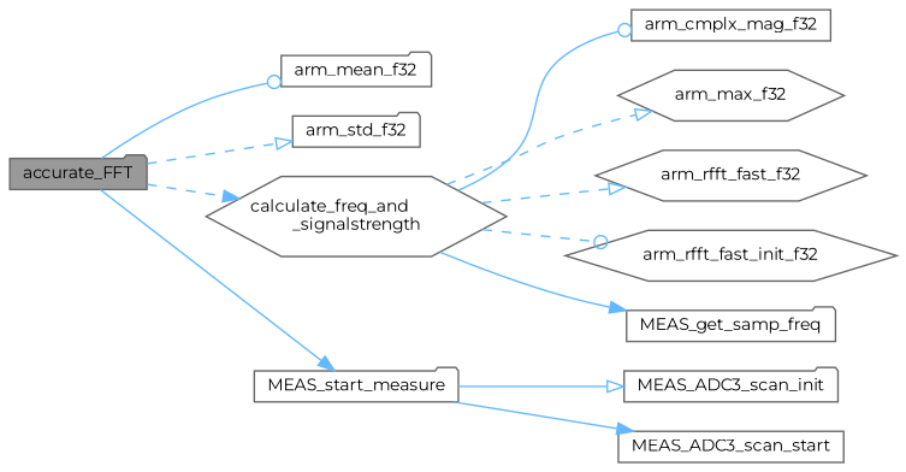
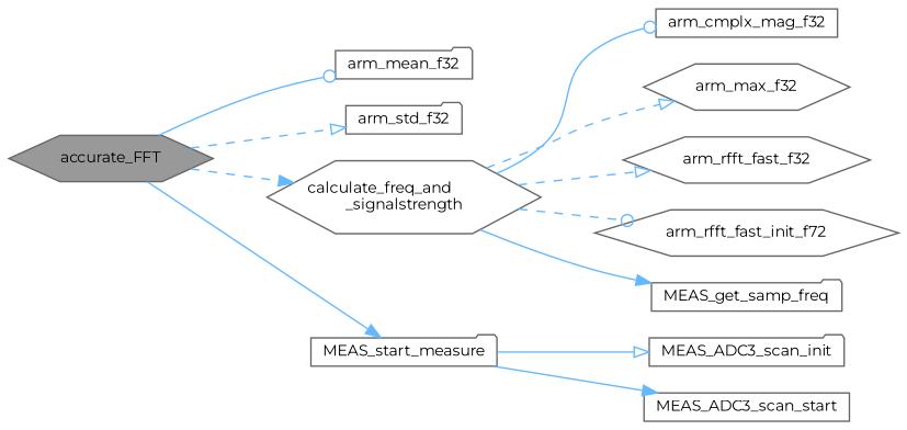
  digraph {
    fontname=Montserrat
    rankdir=LR
    node [color=grey40 fillcolor=white fontname=Montserrat fontsize=10 shape=hexagon style=filled]
    edge [arrowhead=onormal color=steelblue1 fontname=Montserrat fontsize=10 labelfontname=Helvetica labelfontsize=10 style=solid]
-   n1 [color=gray40 fillcolor=grey60 fontcolor=black height=0.2 label=accurate_FFT shape=folder width=0.4]
+   n1 [color=gray40 fillcolor=grey60 fontcolor=black height=0.2 label=accurate_FFT width=0.4]
    n2 [height=0.2 label=arm_mean_f32 shape=folder width=0.4]
    n3 [height=0.2 label=arm_std_f32 shape=folder width=0.4]
    n4 [height=0.2 label="calculate_freq_and\l_signalstrength" width=0.4]
    n5 [height=0.2 label=MEAS_start_measure shape=folder width=0.4]
    n6 [height=0.2 label=arm_cmplx_mag_f32 shape=box width=0.4]
    n7 [height=0.2 label=arm_max_f32 width=0.4]
    n8 [height=0.2 label=arm_rfft_fast_f32 width=0.4]
-   n9 [height=0.2 label=arm_rfft_fast_init_f32 width=0.4]
+   n9 [height=0.2 label=arm_rfft_fast_init_f72 width=0.4]
    n10 [height=0.2 label=MEAS_get_samp_freq shape=folder width=0.4]
    n11 [height=0.2 label=MEAS_ADC3_scan_init shape=folder width=0.4]
    n12 [height=0.2 label=MEAS_ADC3_scan_start shape=box width=0.4]
    n1 -> n2 [arrowhead=odot]
    n1 -> n3 [style=dashed]
    n1 -> n4 [arrowhead=normal style=dashed]
    n1 -> n5 [arrowhead=normal]
    n4 -> n6 [arrowhead=odot]
    n4 -> n7 [style=dashed]
    n4 -> n8 [style=dashed]
    n4 -> n9 [arrowhead=odot style=dashed]
    n4 -> n10 [arrowhead=normal]
    n5 -> n11
    n5 -> n12 [arrowhead=normal]
  }
